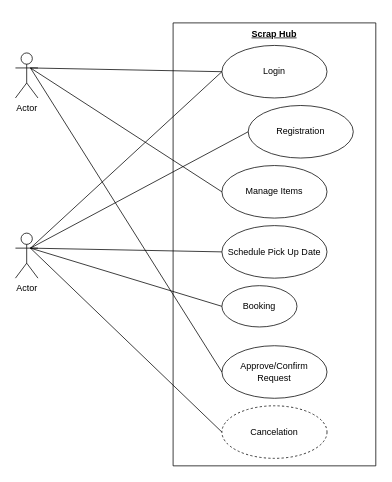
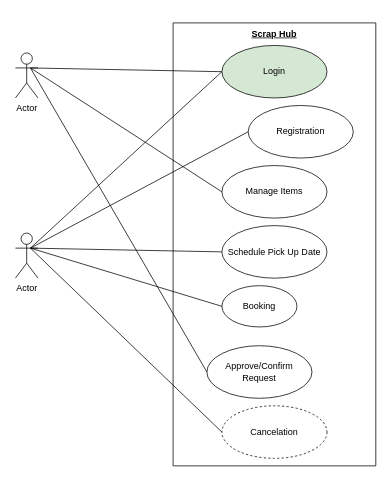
  <mxCell id="0" />
  <mxCell id="1" parent="0" />
  <mxCell id="2" value="" style="swimlane;startSize=0;fontStyle=5;textDirection=ltr;" vertex="1" parent="1"><mxGeometry x="230" y="30" width="270" height="590" as="geometry" /></mxCell>
- <mxCell id="3" value="Login" style="ellipse;whiteSpace=wrap;html=1;" vertex="1" parent="2"><mxGeometry x="65" y="30" width="140" height="70" as="geometry" /></mxCell>
+ <mxCell id="3" value="Login" style="ellipse;whiteSpace=wrap;html=1;fillColor=#d5e8d4;" vertex="1" parent="2"><mxGeometry x="65" y="30" width="140" height="70" as="geometry" /></mxCell>
  <mxCell id="4" value="Registration" style="ellipse;whiteSpace=wrap;html=1;" vertex="1" parent="2"><mxGeometry x="100" y="110" width="140" height="70" as="geometry" /></mxCell>
  <mxCell id="5" value="Manage Items" style="ellipse;whiteSpace=wrap;html=1;" vertex="1" parent="2"><mxGeometry x="65" y="190" width="140" height="70" as="geometry" /></mxCell>
  <mxCell id="6" value="Schedule Pick Up Date" style="ellipse;whiteSpace=wrap;html=1;" vertex="1" parent="2"><mxGeometry x="65" y="270" width="140" height="70" as="geometry" /></mxCell>
  <mxCell id="7" value="Booking" style="ellipse;whiteSpace=wrap;html=1;" vertex="1" parent="2"><mxGeometry x="65" y="350" width="100" height="55" as="geometry" /></mxCell>
- <mxCell id="8" value="Approve/Confirm Request" style="ellipse;whiteSpace=wrap;html=1;" vertex="1" parent="2"><mxGeometry x="65" y="430" width="140" height="70" as="geometry" /></mxCell>
+ <mxCell id="8" value="Approve/Confirm Request" style="ellipse;whiteSpace=wrap;html=1;" vertex="1" parent="2"><mxGeometry x="45" y="430" width="140" height="70" as="geometry" /></mxCell>
  <mxCell id="9" value="Cancelation" style="ellipse;whiteSpace=wrap;html=1;dashed=1;" vertex="1" parent="2"><mxGeometry x="65" y="510" width="140" height="70" as="geometry" /></mxCell>
  <mxCell id="10" value="&lt;u&gt;&lt;b&gt;Scrap Hub&lt;/b&gt;&lt;/u&gt;" style="text;strokeColor=none;align=center;fillColor=none;html=1;verticalAlign=middle;whiteSpace=wrap;rounded=0;" vertex="1" parent="2"><mxGeometry x="90" y="-10" width="90" height="50" as="geometry" /></mxCell>
  <mxCell id="11" value="Actor" style="shape=umlActor;verticalLabelPosition=bottom;verticalAlign=top;html=1;" vertex="1" parent="1"><mxGeometry x="20" y="70" width="30" height="60" as="geometry" /></mxCell>
  <mxCell id="12" value="" style="endArrow=none;html=1;rounded=0;entryX=0;entryY=0.5;entryDx=0;entryDy=0;" edge="1" parent="1" target="5"><mxGeometry relative="1" as="geometry"><mxPoint x="40" y="90" as="sourcePoint" /><mxPoint x="200" y="90" as="targetPoint" /></mxGeometry></mxCell>
  <mxCell id="13" value="" style="endArrow=none;html=1;rounded=0;entryX=0;entryY=0.5;entryDx=0;entryDy=0;" edge="1" parent="1" target="3"><mxGeometry relative="1" as="geometry"><mxPoint x="40" y="90" as="sourcePoint" /><mxPoint x="200" y="90" as="targetPoint" /></mxGeometry></mxCell>
  <mxCell id="14" value="" style="endArrow=none;html=1;rounded=0;entryX=0;entryY=0.5;entryDx=0;entryDy=0;" edge="1" parent="1" target="8"><mxGeometry relative="1" as="geometry"><mxPoint x="40" y="90" as="sourcePoint" /><mxPoint x="255" y="385" as="targetPoint" /></mxGeometry></mxCell>
  <mxCell id="15" value="Actor" style="shape=umlActor;verticalLabelPosition=bottom;verticalAlign=top;html=1;" vertex="1" parent="1"><mxGeometry x="20" y="310" width="30" height="60" as="geometry" /></mxCell>
  <mxCell id="16" value="" style="endArrow=none;html=1;rounded=0;entryX=0;entryY=0.5;entryDx=0;entryDy=0;" edge="1" parent="1" target="3"><mxGeometry relative="1" as="geometry"><mxPoint x="40" y="330" as="sourcePoint" /><mxPoint x="200" y="330" as="targetPoint" /></mxGeometry></mxCell>
  <mxCell id="17" value="" style="endArrow=none;html=1;rounded=0;entryX=0;entryY=0.5;entryDx=0;entryDy=0;" edge="1" parent="1" target="4"><mxGeometry relative="1" as="geometry"><mxPoint x="40" y="330" as="sourcePoint" /><mxPoint x="200" y="330" as="targetPoint" /></mxGeometry></mxCell>
  <mxCell id="18" value="" style="endArrow=none;html=1;rounded=0;entryX=0;entryY=0.5;entryDx=0;entryDy=0;" edge="1" parent="1" target="6"><mxGeometry relative="1" as="geometry"><mxPoint x="40" y="330" as="sourcePoint" /><mxPoint x="200" y="330" as="targetPoint" /></mxGeometry></mxCell>
  <mxCell id="19" value="" style="endArrow=none;html=1;rounded=0;entryX=0;entryY=0.5;entryDx=0;entryDy=0;" edge="1" parent="1" target="7"><mxGeometry relative="1" as="geometry"><mxPoint x="40" y="330" as="sourcePoint" /><mxPoint x="200" y="330" as="targetPoint" /></mxGeometry></mxCell>
  <mxCell id="20" value="" style="endArrow=none;html=1;rounded=0;entryX=0;entryY=0.5;entryDx=0;entryDy=0;" edge="1" parent="1" target="9"><mxGeometry relative="1" as="geometry"><mxPoint x="40" y="330" as="sourcePoint" /><mxPoint x="200" y="330" as="targetPoint" /></mxGeometry></mxCell>
